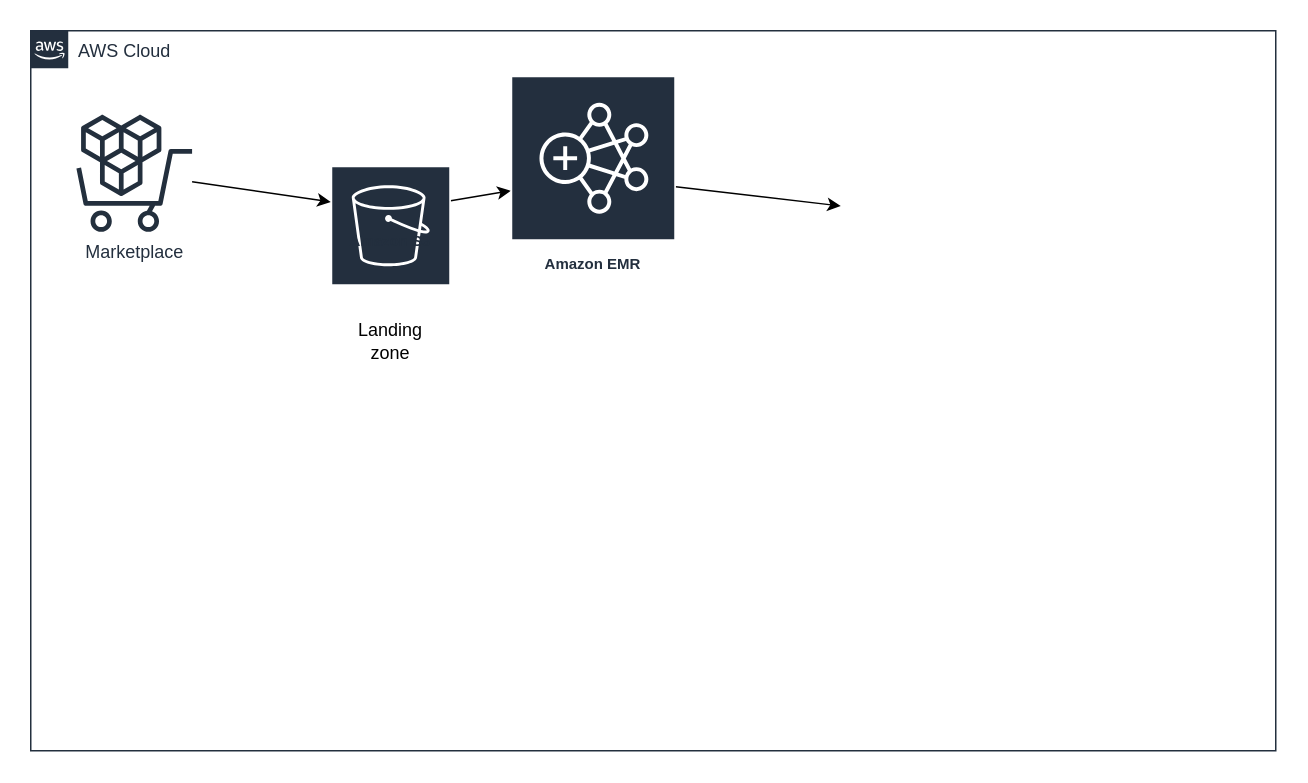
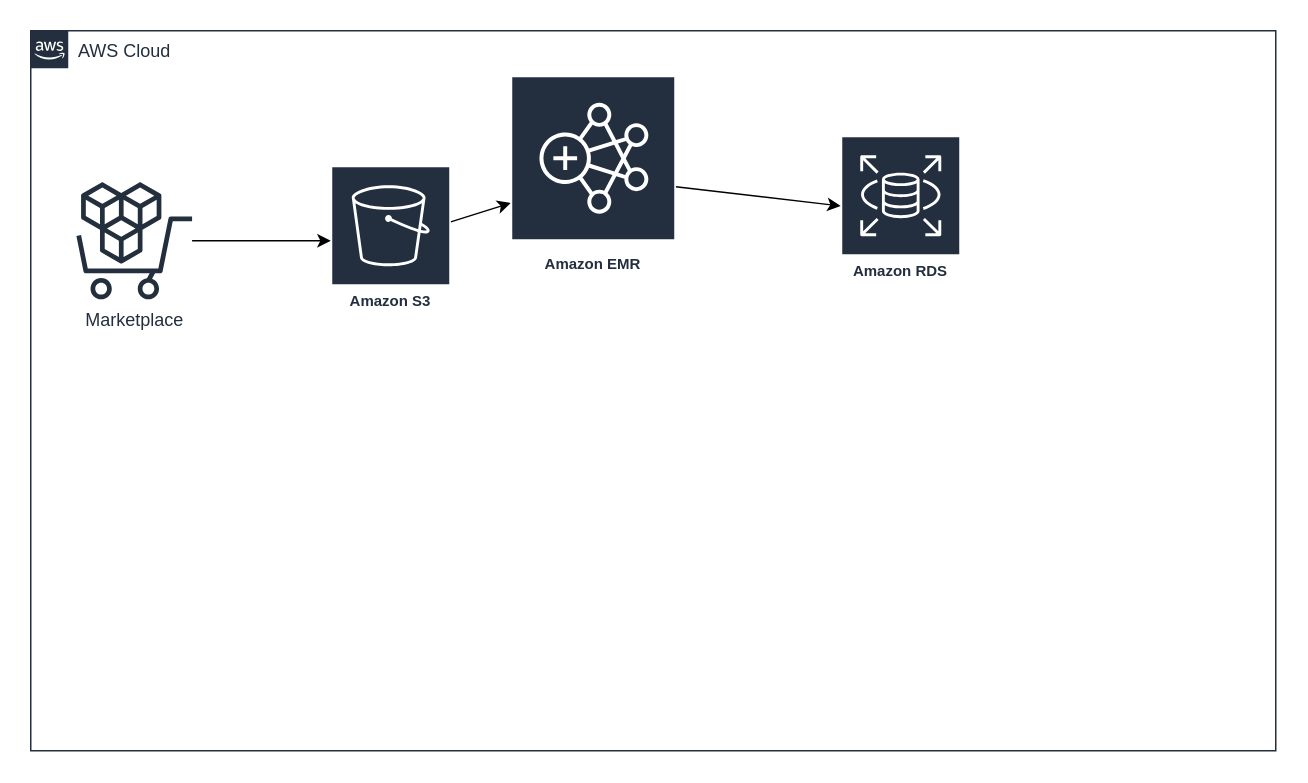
  <mxCell id="0" />
  <mxCell id="1" parent="0" />
  <mxCell id="2" value="AWS Cloud" style="points=[[0,0],[0.25,0],[0.5,0],[0.75,0],[1,0],[1,0.25],[1,0.5],[1,0.75],[1,1],[0.75,1],[0.5,1],[0.25,1],[0,1],[0,0.75],[0,0.5],[0,0.25]];outlineConnect=0;gradientColor=none;html=1;whiteSpace=wrap;fontSize=12;fontStyle=0;container=1;pointerEvents=0;collapsible=0;recursiveResize=0;shape=mxgraph.aws4.group;grIcon=mxgraph.aws4.group_aws_cloud_alt;strokeColor=#232F3E;fillColor=none;verticalAlign=top;align=left;spacingLeft=30;fontColor=#232F3E;dashed=0;" parent="1" vertex="1"><mxGeometry x="20" y="20" width="830" height="480" as="geometry" /></mxCell>
  <mxCell id="3" style="edgeStyle=none;html=1;" parent="2" source="4" target="8" edge="1"><mxGeometry relative="1" as="geometry" /></mxCell>
- <mxCell id="4" value="Amazon S3" style="sketch=0;outlineConnect=0;fontColor=#232F3E;gradientColor=none;strokeColor=#ffffff;fillColor=#232F3E;dashed=0;verticalLabelPosition=middle;verticalAlign=bottom;align=center;html=1;whiteSpace=wrap;fontSize=10;fontStyle=1;spacing=3;shape=mxgraph.aws4.productIcon;prIcon=mxgraph.aws4.s3;" parent="2" vertex="1"><mxGeometry x="200" y="90" width="80" height="60" as="geometry" /></mxCell>
+ <mxCell id="4" value="Amazon S3" style="sketch=0;outlineConnect=0;fontColor=#232F3E;gradientColor=none;strokeColor=#ffffff;fillColor=#232F3E;dashed=0;verticalLabelPosition=middle;verticalAlign=bottom;align=center;html=1;whiteSpace=wrap;fontSize=10;fontStyle=1;spacing=3;shape=mxgraph.aws4.productIcon;prIcon=mxgraph.aws4.s3;" parent="2" vertex="1"><mxGeometry x="200" y="90" width="80" height="100" as="geometry" /></mxCell>
  <mxCell id="5" style="edgeStyle=none;html=1;" parent="2" source="6" target="4" edge="1"><mxGeometry relative="1" as="geometry" /></mxCell>
- <mxCell id="6" value="Marketplace&lt;br&gt;" style="sketch=0;outlineConnect=0;fontColor=#232F3E;gradientColor=none;fillColor=#232F3D;strokeColor=none;dashed=0;verticalLabelPosition=bottom;verticalAlign=top;align=center;html=1;fontSize=12;fontStyle=0;aspect=fixed;pointerEvents=1;shape=mxgraph.aws4.marketplace;" parent="2" vertex="1"><mxGeometry x="30" y="56" width="78" height="78" as="geometry" /></mxCell>
+ <mxCell id="6" value="Marketplace&lt;br&gt;" style="sketch=0;outlineConnect=0;fontColor=#232F3E;gradientColor=none;fillColor=#232F3D;strokeColor=none;dashed=0;verticalLabelPosition=bottom;verticalAlign=top;align=center;html=1;fontSize=12;fontStyle=0;aspect=fixed;pointerEvents=1;shape=mxgraph.aws4.marketplace;" parent="2" vertex="1"><mxGeometry x="30" y="101" width="78" height="78" as="geometry" /></mxCell>
  <mxCell id="7" style="edgeStyle=none;html=1;" parent="2" source="8" edge="1"><mxGeometry relative="1" as="geometry"><mxPoint x="540" y="116.818" as="targetPoint" /></mxGeometry></mxCell>
  <mxCell id="8" value="Amazon EMR" style="sketch=0;outlineConnect=0;fontColor=#232F3E;gradientColor=none;strokeColor=#ffffff;fillColor=#232F3E;dashed=0;verticalLabelPosition=middle;verticalAlign=bottom;align=center;html=1;whiteSpace=wrap;fontSize=10;fontStyle=1;spacing=3;shape=mxgraph.aws4.productIcon;prIcon=mxgraph.aws4.emr;" parent="2" vertex="1"><mxGeometry x="320" y="30" width="110" height="135" as="geometry" /></mxCell>
- <mxCell id="9" value="Landing zone" style="text;html=1;strokeColor=none;fillColor=none;align=center;verticalAlign=middle;whiteSpace=wrap;rounded=0;" parent="2" vertex="1"><mxGeometry x="210" y="192" width="60" height="30" as="geometry" /></mxCell>
+ <mxCell id="10" value="Amazon RDS" style="sketch=0;outlineConnect=0;fontColor=#232F3E;gradientColor=none;strokeColor=#ffffff;fillColor=#232F3E;dashed=0;verticalLabelPosition=middle;verticalAlign=bottom;align=center;html=1;whiteSpace=wrap;fontSize=10;fontStyle=1;spacing=3;shape=mxgraph.aws4.productIcon;prIcon=mxgraph.aws4.rds;" vertex="1" parent="2"><mxGeometry x="540" y="70" width="80" height="100" as="geometry" /></mxCell>
